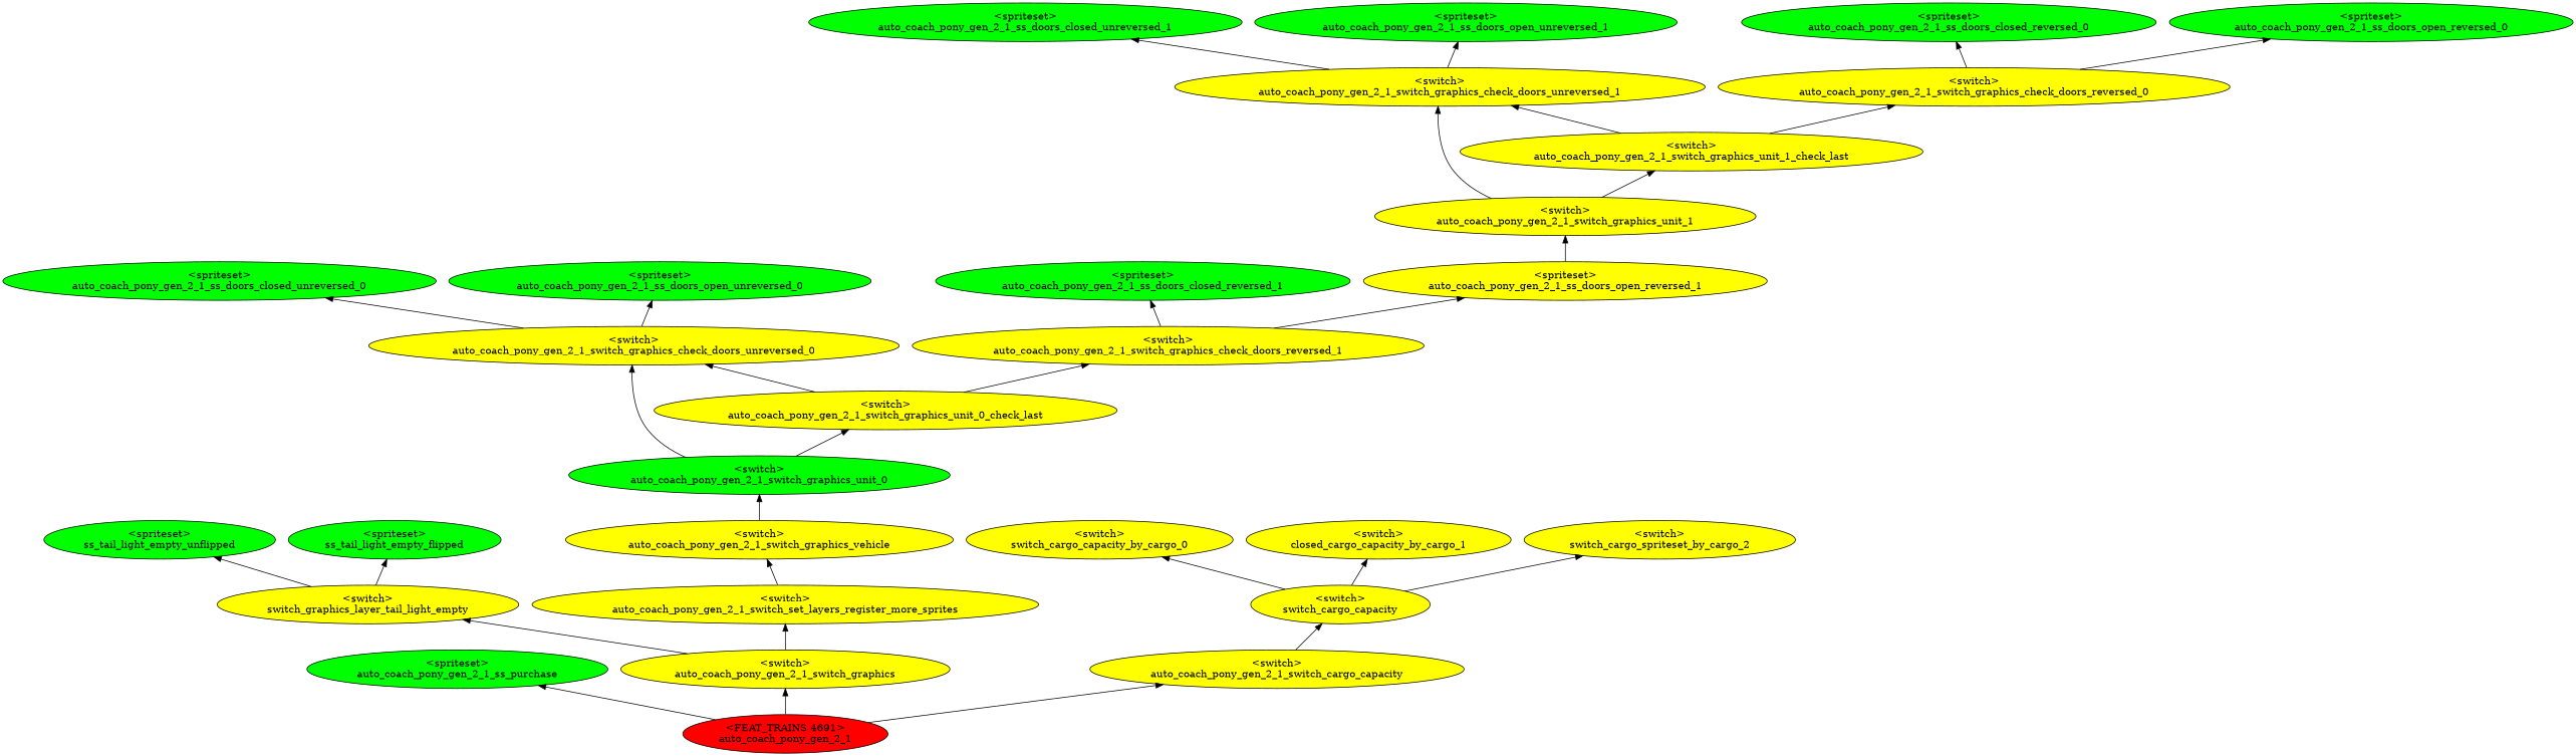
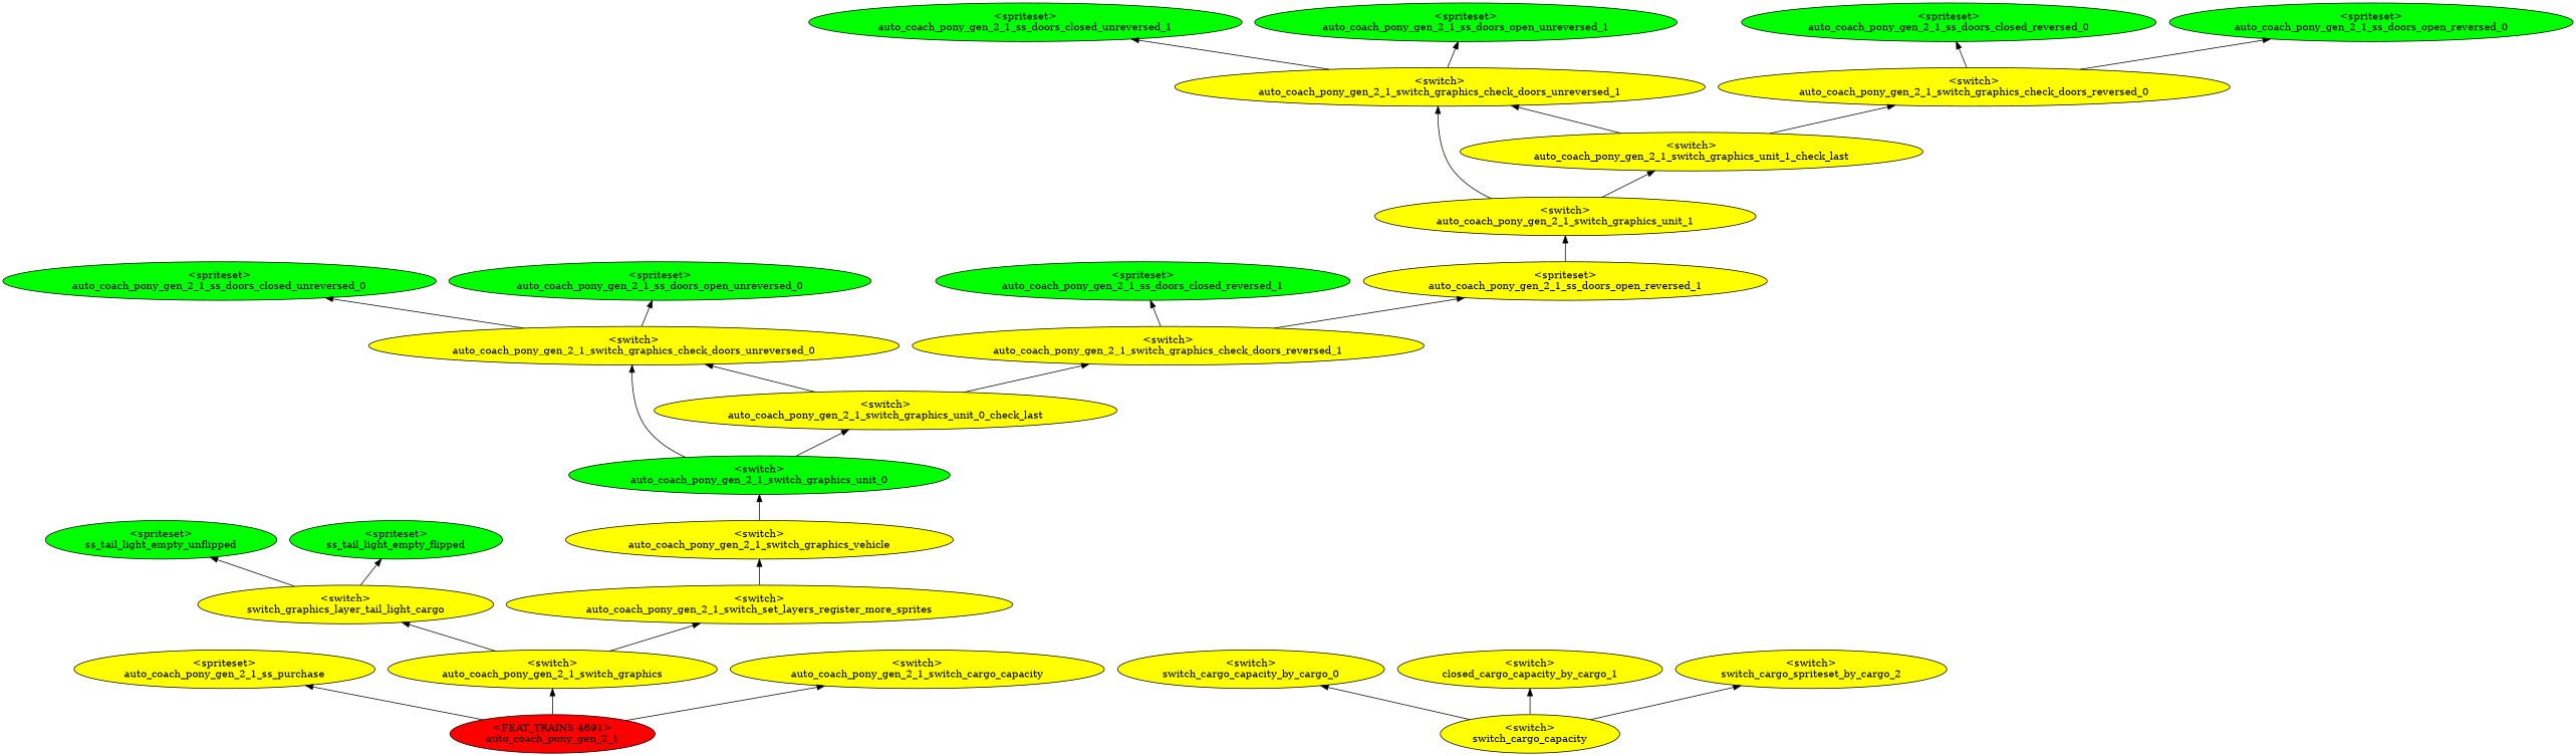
  digraph {
    rankdir=BT
    node [fillcolor=yellow style=filled]
    n1 [fillcolor=green label="<spriteset>\nss_tail_light_empty_unflipped"]
    n2 [fillcolor=green label="<spriteset>\nss_tail_light_empty_flipped"]
-   n3 [label="<switch>\nswitch_graphics_layer_tail_light_empty"]
+   n3 [label="<switch>\nswitch_graphics_layer_tail_light_cargo"]
    n4 [label="<switch>\nswitch_cargo_capacity_by_cargo_0"]
    n5 [label="<switch>\nclosed_cargo_capacity_by_cargo_1"]
    n6 [label="<switch>\nswitch_cargo_spriteset_by_cargo_2"]
    n7 [label="<switch>\nswitch_cargo_capacity"]
    n8 [fillcolor=green label="<spriteset>\nauto_coach_pony_gen_2_1_ss_doors_closed_unreversed_0"]
    n9 [fillcolor=green label="<spriteset>\nauto_coach_pony_gen_2_1_ss_doors_open_unreversed_0"]
    n10 [fillcolor=green label="<spriteset>\nauto_coach_pony_gen_2_1_ss_doors_closed_unreversed_1"]
    n11 [fillcolor=green label="<spriteset>\nauto_coach_pony_gen_2_1_ss_doors_open_unreversed_1"]
    n12 [label="<switch>\nauto_coach_pony_gen_2_1_switch_graphics_check_doors_unreversed_0"]
    n13 [label="<switch>\nauto_coach_pony_gen_2_1_switch_graphics_check_doors_unreversed_1"]
    n14 [fillcolor=green label="<spriteset>\nauto_coach_pony_gen_2_1_ss_doors_closed_reversed_0"]
    n15 [fillcolor=green label="<spriteset>\nauto_coach_pony_gen_2_1_ss_doors_open_reversed_0"]
    n16 [fillcolor=green label="<spriteset>\nauto_coach_pony_gen_2_1_ss_doors_closed_reversed_1"]
    n17 [label="<spriteset>\nauto_coach_pony_gen_2_1_ss_doors_open_reversed_1"]
    n18 [label="<switch>\nauto_coach_pony_gen_2_1_switch_graphics_unit_1"]
    n19 [label="<switch>\nauto_coach_pony_gen_2_1_switch_graphics_check_doors_reversed_0"]
    n20 [label="<switch>\nauto_coach_pony_gen_2_1_switch_graphics_check_doors_reversed_1"]
    n21 [label="<switch>\nauto_coach_pony_gen_2_1_switch_graphics_unit_0_check_last"]
    n22 [fillcolor=green label="<switch>\nauto_coach_pony_gen_2_1_switch_graphics_unit_0"]
    n23 [label="<switch>\nauto_coach_pony_gen_2_1_switch_graphics_unit_1_check_last"]
    n24 [label="<switch>\nauto_coach_pony_gen_2_1_switch_graphics_vehicle"]
-   n25 [fillcolor=green label="<spriteset>\nauto_coach_pony_gen_2_1_ss_purchase"]
+   n25 [label="<spriteset>\nauto_coach_pony_gen_2_1_ss_purchase"]
    n26 [label="<switch>\nauto_coach_pony_gen_2_1_switch_set_layers_register_more_sprites"]
    n27 [label="<switch>\nauto_coach_pony_gen_2_1_switch_graphics"]
    n28 [label="<switch>\nauto_coach_pony_gen_2_1_switch_cargo_capacity"]
    n29 [fillcolor=red label="<FEAT_TRAINS 4691>\nauto_coach_pony_gen_2_1"]
    n3 -> n1
    n3 -> n2
    n7 -> n4
    n7 -> n5
    n7 -> n6
    n12 -> n8
    n12 -> n9
    n13 -> n10
    n13 -> n11
    n17 -> n18
    n18 -> n13
    n18 -> n23
    n19 -> n14
    n19 -> n15
    n20 -> n16
    n20 -> n17
    n21 -> n12
    n21 -> n20
    n22 -> n12
    n22 -> n21
    n23 -> n13
    n23 -> n19
    n24 -> n22
    n26 -> n24
    n27 -> n3
    n27 -> n26
-   n28 -> n7
    n29 -> n25
    n29 -> n27
    n29 -> n28
  }
